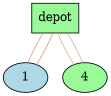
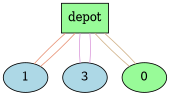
  graph {
    node [fillcolor=palegreen shape=ellipse style=filled]
    edge [color=darksalmon]
    n1 [label=depot shape=box]
    1 [fillcolor=lightblue]
-   4
+   3 [fillcolor=lightblue]
+   4 [label=0]
    n1 -- 1
+   n1 -- 3 [color=plum]
    n1 -- 4 [color=tan]
    1 -- n1
+   3 -- n1 [color=plum]
    4 -- n1 [color=tan]
  }
